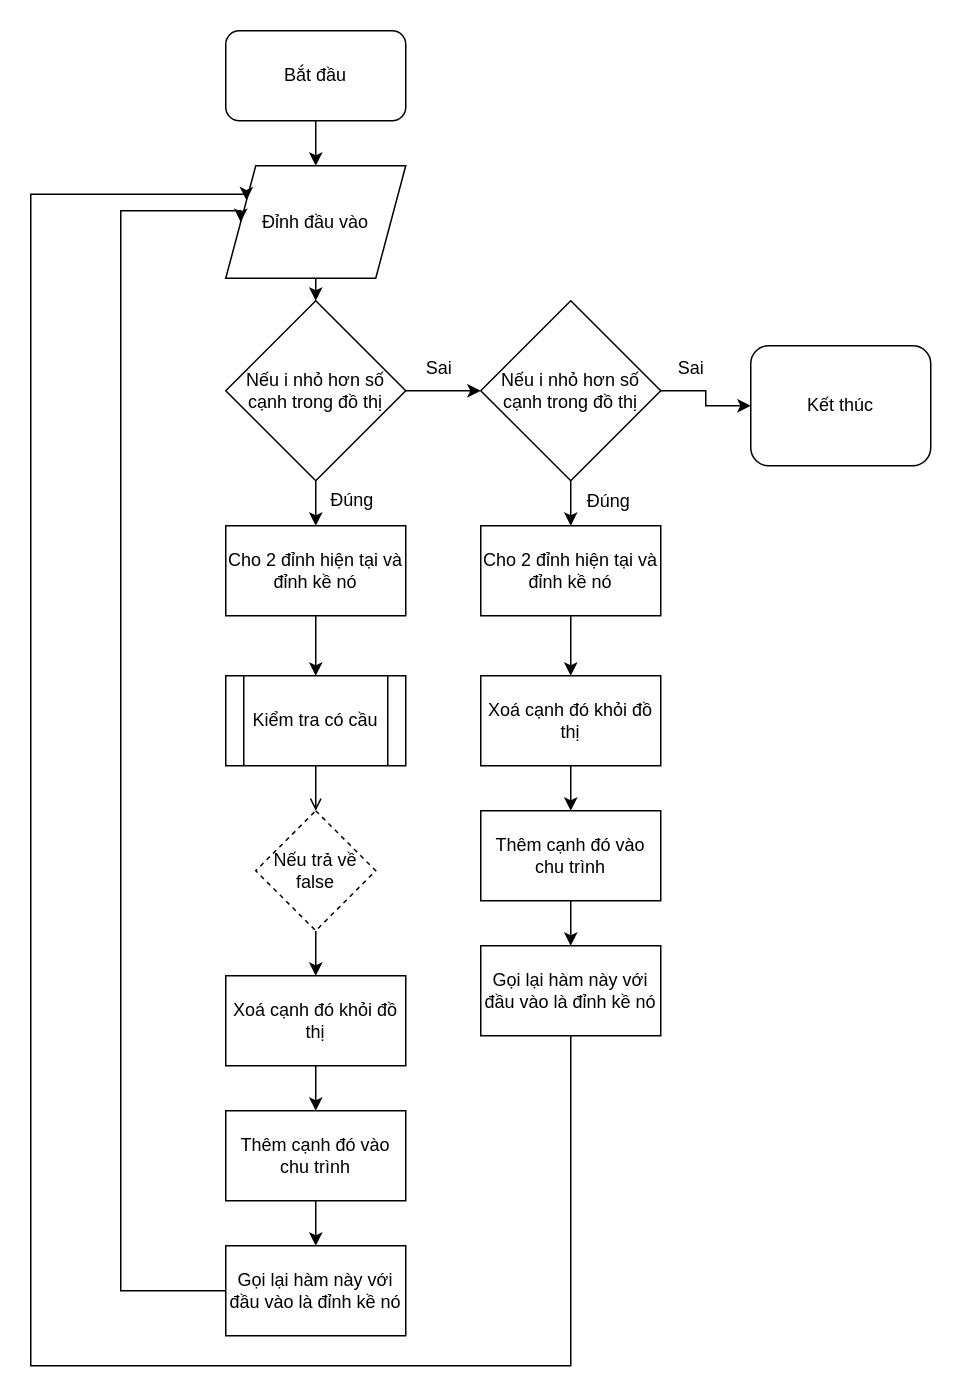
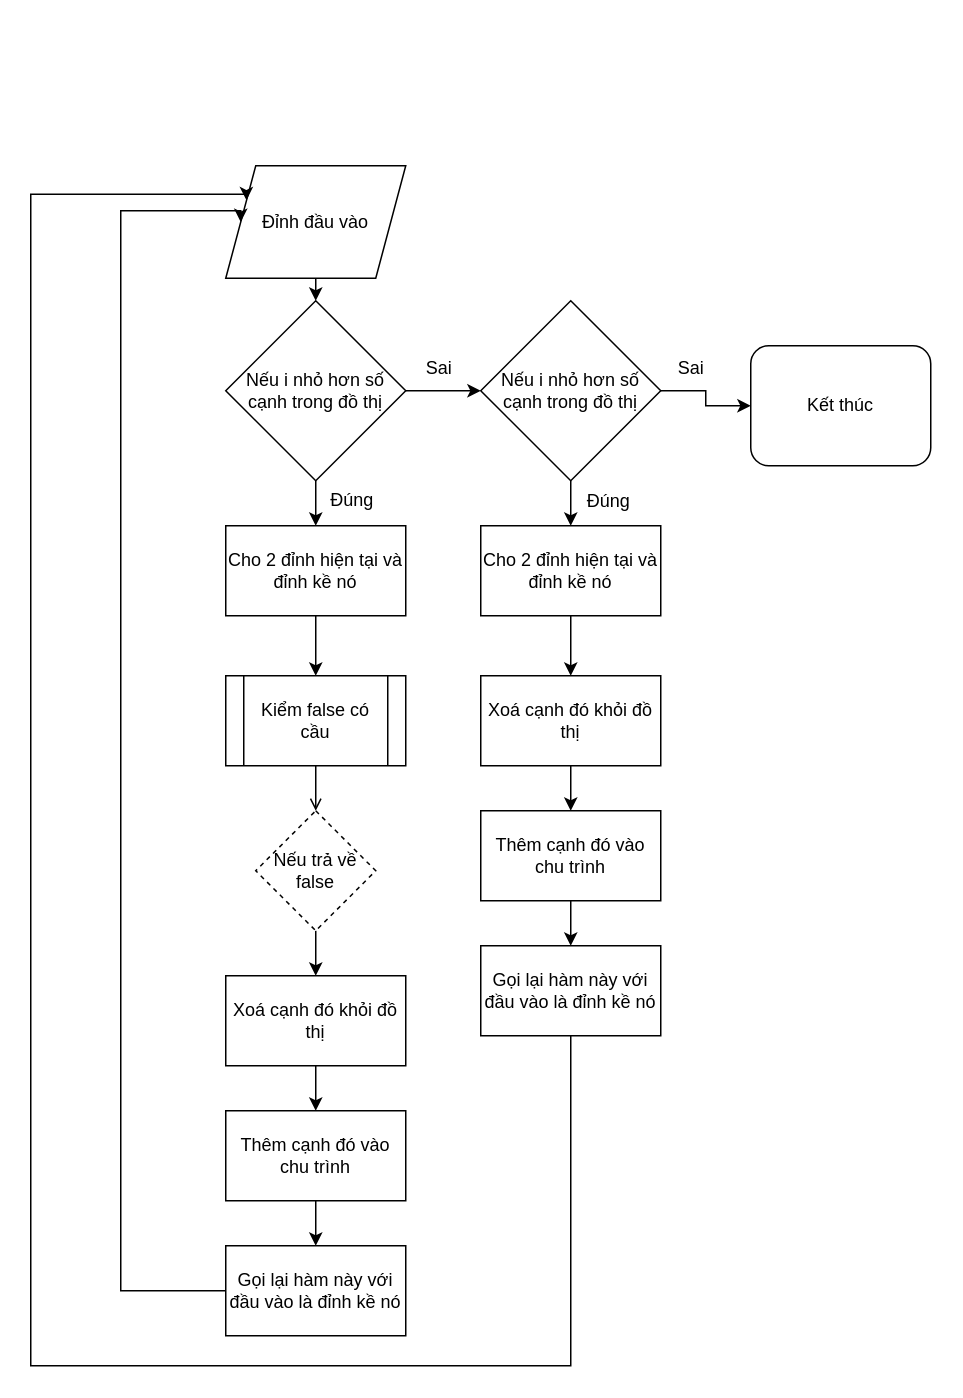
  <mxCell id="0" />
  <mxCell id="1" parent="0" />
- <mxCell id="2" style="edgeStyle=orthogonalEdgeStyle;rounded=0;orthogonalLoop=1;jettySize=auto;html=1;exitX=0.5;exitY=1;exitDx=0;exitDy=0;entryX=0.5;entryY=0;entryDx=0;entryDy=0;" edge="1" parent="1" source="3" target="18"><mxGeometry relative="1" as="geometry" /></mxCell>
- <mxCell id="3" value="Bắt đầu" style="rounded=1;whiteSpace=wrap;html=1;" vertex="1" parent="1"><mxGeometry x="150" y="20" width="120" height="60" as="geometry" /></mxCell>
  <mxCell id="4" style="edgeStyle=orthogonalEdgeStyle;rounded=0;orthogonalLoop=1;jettySize=auto;html=1;exitX=0.5;exitY=1;exitDx=0;exitDy=0;entryX=0.5;entryY=0;entryDx=0;entryDy=0;" edge="1" parent="1" source="6" target="14"><mxGeometry relative="1" as="geometry" /></mxCell>
  <mxCell id="5" value="" style="edgeStyle=orthogonalEdgeStyle;rounded=0;orthogonalLoop=1;jettySize=auto;html=1;" edge="1" parent="1" source="6" target="24"><mxGeometry relative="1" as="geometry" /></mxCell>
  <mxCell id="6" value="Nếu i nhỏ hơn&amp;nbsp;&lt;span style=&quot;background-color: initial;&quot;&gt;số cạnh trong đồ thị&lt;/span&gt;" style="rhombus;whiteSpace=wrap;html=1;" vertex="1" parent="1"><mxGeometry x="150" y="200" width="120" height="120" as="geometry" /></mxCell>
  <mxCell id="7" value="" style="edgeStyle=orthogonalEdgeStyle;rounded=0;orthogonalLoop=1;jettySize=auto;html=1;endArrow=open;" edge="1" parent="1" source="8" target="10"><mxGeometry relative="1" as="geometry" /></mxCell>
- <mxCell id="8" value="Kiểm tra có cầu" style="shape=process;whiteSpace=wrap;html=1;backgroundOutline=1;" vertex="1" parent="1"><mxGeometry x="150" y="450" width="120" height="60" as="geometry" /></mxCell>
+ <mxCell id="8" value="Kiểm false có cầu" style="shape=process;whiteSpace=wrap;html=1;backgroundOutline=1;" vertex="1" parent="1"><mxGeometry x="150" y="450" width="120" height="60" as="geometry" /></mxCell>
  <mxCell id="9" value="" style="edgeStyle=orthogonalEdgeStyle;rounded=0;orthogonalLoop=1;jettySize=auto;html=1;" edge="1" parent="1" source="10" target="12"><mxGeometry relative="1" as="geometry" /></mxCell>
  <mxCell id="10" value="Nếu trả về false" style="rhombus;whiteSpace=wrap;html=1;dashed=1;" vertex="1" parent="1"><mxGeometry x="170" y="540" width="80" height="80" as="geometry" /></mxCell>
  <mxCell id="11" value="" style="edgeStyle=orthogonalEdgeStyle;rounded=0;orthogonalLoop=1;jettySize=auto;html=1;" edge="1" parent="1" source="12" target="16"><mxGeometry relative="1" as="geometry" /></mxCell>
  <mxCell id="12" value="Xoá cạnh đó khỏi đồ thị" style="rounded=0;whiteSpace=wrap;html=1;" vertex="1" parent="1"><mxGeometry x="150" y="650" width="120" height="60" as="geometry" /></mxCell>
  <mxCell id="13" value="" style="edgeStyle=orthogonalEdgeStyle;rounded=0;orthogonalLoop=1;jettySize=auto;html=1;" edge="1" parent="1" source="14" target="8"><mxGeometry relative="1" as="geometry" /></mxCell>
  <mxCell id="14" value="Cho 2 đỉnh hiện tại và đỉnh kề nó" style="rounded=0;whiteSpace=wrap;html=1;" vertex="1" parent="1"><mxGeometry x="150" y="350" width="120" height="60" as="geometry" /></mxCell>
  <mxCell id="15" style="edgeStyle=orthogonalEdgeStyle;rounded=0;orthogonalLoop=1;jettySize=auto;html=1;exitX=0.5;exitY=1;exitDx=0;exitDy=0;entryX=0.5;entryY=0;entryDx=0;entryDy=0;" edge="1" parent="1" source="16" target="20"><mxGeometry relative="1" as="geometry" /></mxCell>
  <mxCell id="16" value="Thêm cạnh đó vào chu trình" style="rounded=0;whiteSpace=wrap;html=1;" vertex="1" parent="1"><mxGeometry x="150" y="740" width="120" height="60" as="geometry" /></mxCell>
  <mxCell id="17" style="edgeStyle=orthogonalEdgeStyle;rounded=0;orthogonalLoop=1;jettySize=auto;html=1;exitX=0.5;exitY=1;exitDx=0;exitDy=0;entryX=0.5;entryY=0;entryDx=0;entryDy=0;" edge="1" parent="1" source="18" target="6"><mxGeometry relative="1" as="geometry" /></mxCell>
  <mxCell id="18" value="Đỉnh đầu vào" style="shape=parallelogram;perimeter=parallelogramPerimeter;whiteSpace=wrap;html=1;fixedSize=1;" vertex="1" parent="1"><mxGeometry x="150" y="110" width="120" height="75" as="geometry" /></mxCell>
  <mxCell id="19" style="edgeStyle=orthogonalEdgeStyle;rounded=0;orthogonalLoop=1;jettySize=auto;html=1;exitX=0;exitY=0.5;exitDx=0;exitDy=0;entryX=0;entryY=0.5;entryDx=0;entryDy=0;" edge="1" parent="1" source="20" target="18"><mxGeometry relative="1" as="geometry"><Array as="points"><mxPoint x="80" y="860" /><mxPoint x="80" y="140" /></Array></mxGeometry></mxCell>
  <mxCell id="20" value="Gọi lại hàm này với đầu vào là đỉnh kề nó" style="rounded=0;whiteSpace=wrap;html=1;" vertex="1" parent="1"><mxGeometry x="150" y="830" width="120" height="60" as="geometry" /></mxCell>
  <mxCell id="21" value="Đúng" style="text;html=1;align=center;verticalAlign=middle;resizable=0;points=[];autosize=1;strokeColor=none;fillColor=none;" vertex="1" parent="1"><mxGeometry x="209" y="318" width="50" height="30" as="geometry" /></mxCell>
  <mxCell id="22" style="edgeStyle=orthogonalEdgeStyle;rounded=0;orthogonalLoop=1;jettySize=auto;html=1;exitX=0.5;exitY=1;exitDx=0;exitDy=0;entryX=0.5;entryY=0;entryDx=0;entryDy=0;" edge="1" parent="1" source="24" target="29"><mxGeometry relative="1" as="geometry" /></mxCell>
  <mxCell id="23" style="edgeStyle=orthogonalEdgeStyle;rounded=0;orthogonalLoop=1;jettySize=auto;html=1;exitX=1;exitY=0.5;exitDx=0;exitDy=0;entryX=0;entryY=0.5;entryDx=0;entryDy=0;" edge="1" parent="1" source="24" target="35"><mxGeometry relative="1" as="geometry" /></mxCell>
  <mxCell id="24" value="Nếu i nhỏ hơn&amp;nbsp;&lt;span style=&quot;background-color: initial;&quot;&gt;số cạnh trong đồ thị&lt;/span&gt;" style="rhombus;whiteSpace=wrap;html=1;" vertex="1" parent="1"><mxGeometry x="320" y="200" width="120" height="120" as="geometry" /></mxCell>
  <mxCell id="25" value="Sai" style="text;html=1;align=center;verticalAlign=middle;resizable=0;points=[];autosize=1;strokeColor=none;fillColor=none;" vertex="1" parent="1"><mxGeometry x="272" y="230" width="40" height="30" as="geometry" /></mxCell>
  <mxCell id="26" value="" style="edgeStyle=orthogonalEdgeStyle;rounded=0;orthogonalLoop=1;jettySize=auto;html=1;" edge="1" parent="1" source="27" target="31"><mxGeometry relative="1" as="geometry" /></mxCell>
  <mxCell id="27" value="Xoá cạnh đó khỏi đồ thị" style="rounded=0;whiteSpace=wrap;html=1;" vertex="1" parent="1"><mxGeometry x="320" y="450" width="120" height="60" as="geometry" /></mxCell>
  <mxCell id="28" style="edgeStyle=orthogonalEdgeStyle;rounded=0;orthogonalLoop=1;jettySize=auto;html=1;exitX=0.5;exitY=1;exitDx=0;exitDy=0;entryX=0.5;entryY=0;entryDx=0;entryDy=0;" edge="1" parent="1" source="29" target="27"><mxGeometry relative="1" as="geometry" /></mxCell>
  <mxCell id="29" value="Cho 2 đỉnh hiện tại và đỉnh kề nó" style="rounded=0;whiteSpace=wrap;html=1;" vertex="1" parent="1"><mxGeometry x="320" y="350" width="120" height="60" as="geometry" /></mxCell>
  <mxCell id="30" style="edgeStyle=orthogonalEdgeStyle;rounded=0;orthogonalLoop=1;jettySize=auto;html=1;exitX=0.5;exitY=1;exitDx=0;exitDy=0;entryX=0.5;entryY=0;entryDx=0;entryDy=0;" edge="1" parent="1" source="31" target="33"><mxGeometry relative="1" as="geometry" /></mxCell>
  <mxCell id="31" value="Thêm cạnh đó vào chu trình" style="rounded=0;whiteSpace=wrap;html=1;" vertex="1" parent="1"><mxGeometry x="320" y="540" width="120" height="60" as="geometry" /></mxCell>
  <mxCell id="32" style="edgeStyle=orthogonalEdgeStyle;rounded=0;orthogonalLoop=1;jettySize=auto;html=1;exitX=0.5;exitY=1;exitDx=0;exitDy=0;entryX=0;entryY=0.25;entryDx=0;entryDy=0;" edge="1" parent="1" source="33" target="18"><mxGeometry relative="1" as="geometry"><Array as="points"><mxPoint x="380" y="910" /><mxPoint x="20" y="910" /><mxPoint x="20" y="129" /></Array></mxGeometry></mxCell>
  <mxCell id="33" value="Gọi lại hàm này với đầu vào là đỉnh kề nó" style="rounded=0;whiteSpace=wrap;html=1;" vertex="1" parent="1"><mxGeometry x="320" y="630" width="120" height="60" as="geometry" /></mxCell>
  <mxCell id="34" value="Đúng" style="text;html=1;align=center;verticalAlign=middle;resizable=0;points=[];autosize=1;strokeColor=none;fillColor=none;" vertex="1" parent="1"><mxGeometry x="380" y="319" width="50" height="30" as="geometry" /></mxCell>
  <mxCell id="35" value="Kết thúc" style="rounded=1;whiteSpace=wrap;html=1;" vertex="1" parent="1"><mxGeometry x="500" y="230" width="120" height="80" as="geometry" /></mxCell>
  <mxCell id="36" value="Sai" style="text;html=1;align=center;verticalAlign=middle;resizable=0;points=[];autosize=1;strokeColor=none;fillColor=none;" vertex="1" parent="1"><mxGeometry x="440" y="230" width="40" height="30" as="geometry" /></mxCell>
